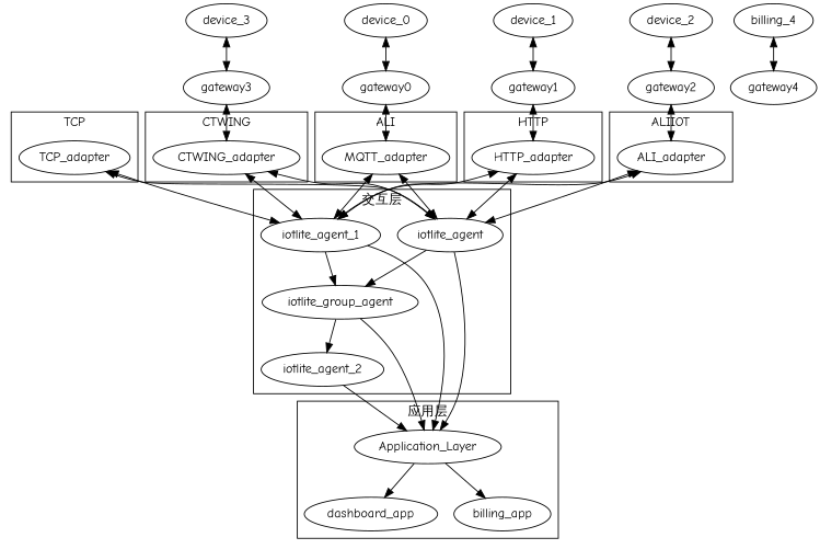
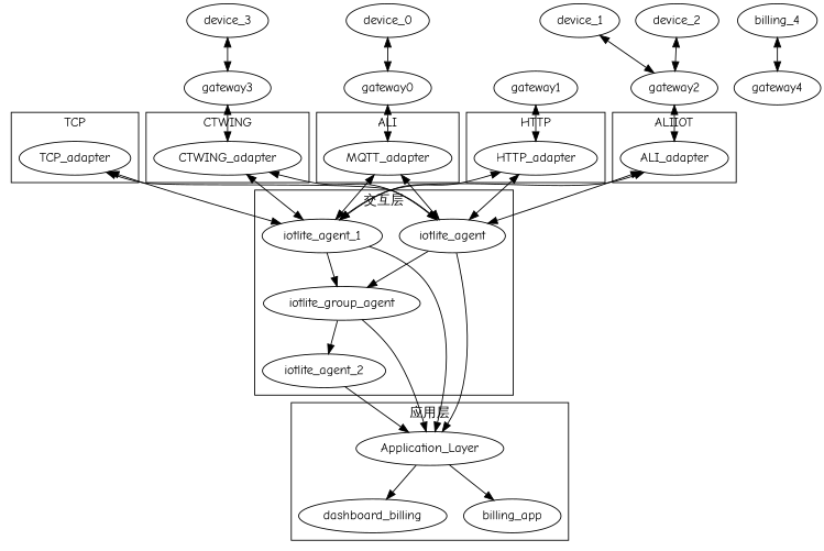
  digraph {
    fontname="Comic Neue"
    node [fontname="Comic Neue"]
    edge [dir=both fontname="Comic Neue"]
    ALI_adapter
    TCP_adapter
    CTWING_adapter
    MQTT_adapter
    HTTP_adapter
    Application_Layer
-   dashboard_app
+   dashboard_app [label=dashboard_billing]
    billing_app
    iotlite_agent_2
    iotlite_group_agent
    iotlite_agent_1
    iotlite_agent
    device_0
    gateway0
    device_1
    gateway1
    device_2
    gateway2
    device_3
    gateway3
    n21 [label=billing_4]
    gateway4
    subgraph cluster_1 {
      label=ALIIOT
      ALI_adapter
    }
    subgraph cluster_2 {
      label=TCP
      TCP_adapter
    }
    subgraph cluster_3 {
      label=CTWING
      CTWING_adapter
    }
    subgraph cluster_4 {
      label=ALI
      MQTT_adapter
    }
    subgraph cluster_5 {
      label=HTTP
      HTTP_adapter
    }
    subgraph cluster_6 {
      label="应用层"
      Application_Layer
      dashboard_app
      billing_app
    }
    subgraph cluster_7 {
      label="交互层"
      iotlite_agent_2
      iotlite_group_agent
      iotlite_agent_1
      iotlite_agent
    }
    ALI_adapter -> iotlite_agent_1
    ALI_adapter -> iotlite_agent
    TCP_adapter -> iotlite_agent_1
    TCP_adapter -> iotlite_agent
    CTWING_adapter -> iotlite_agent_1
    CTWING_adapter -> iotlite_agent
    MQTT_adapter -> iotlite_agent_1
    MQTT_adapter -> iotlite_agent
    HTTP_adapter -> iotlite_agent_1
    HTTP_adapter -> iotlite_agent
    Application_Layer -> dashboard_app [dir=""]
    Application_Layer -> billing_app [dir=""]
    iotlite_agent_2 -> Application_Layer [dir=""]
    iotlite_group_agent -> Application_Layer [dir=""]
    iotlite_group_agent -> iotlite_agent_2 [dir=""]
    iotlite_agent_1 -> Application_Layer [dir=""]
    iotlite_agent_1 -> iotlite_group_agent [dir=""]
    iotlite_agent -> Application_Layer [dir=""]
    iotlite_agent -> iotlite_group_agent [dir=""]
    device_0 -> gateway0
    gateway0 -> MQTT_adapter
-   device_1 -> gateway1
+   device_1 -> gateway2
    gateway1 -> HTTP_adapter
    device_2 -> gateway2
    gateway2 -> ALI_adapter
    device_3 -> gateway3
    gateway3 -> CTWING_adapter
    n21 -> gateway4
  }
